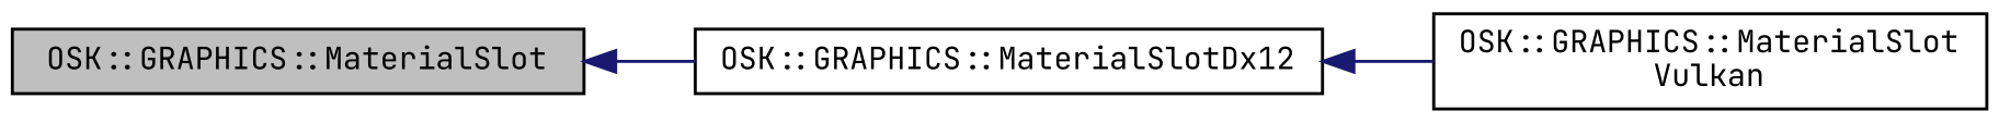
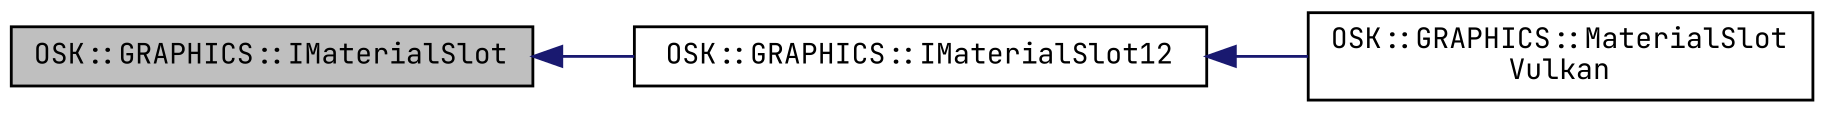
  digraph {
    fontname="JetBrains Mono"
    rankdir=LR
    node [color=black fillcolor=white fontname="JetBrains Mono" fontsize=10 shape=record style=filled]
    edge [color=midnightblue dir=back fontname="JetBrains Mono" fontsize=10 labelfontname=Helvetica labelfontsize=10 style=solid]
-   n1 [fillcolor=grey75 fontcolor=black height=0.2 label="OSK::GRAPHICS::MaterialSlot" width=0.4]
-   n2 [height=0.2 label="OSK::GRAPHICS::MaterialSlotDx12" width=0.4]
+   n1 [fillcolor=grey75 fontcolor=black height=0.2 label="OSK::GRAPHICS::IMaterialSlot" width=0.4]
+   n2 [height=0.2 label="OSK::GRAPHICS::IMaterialSlot12" width=0.4]
    n3 [height=0.2 label="OSK::GRAPHICS::MaterialSlot\lVulkan" width=0.4]
    n1 -> n2
    n2 -> n3
  }
